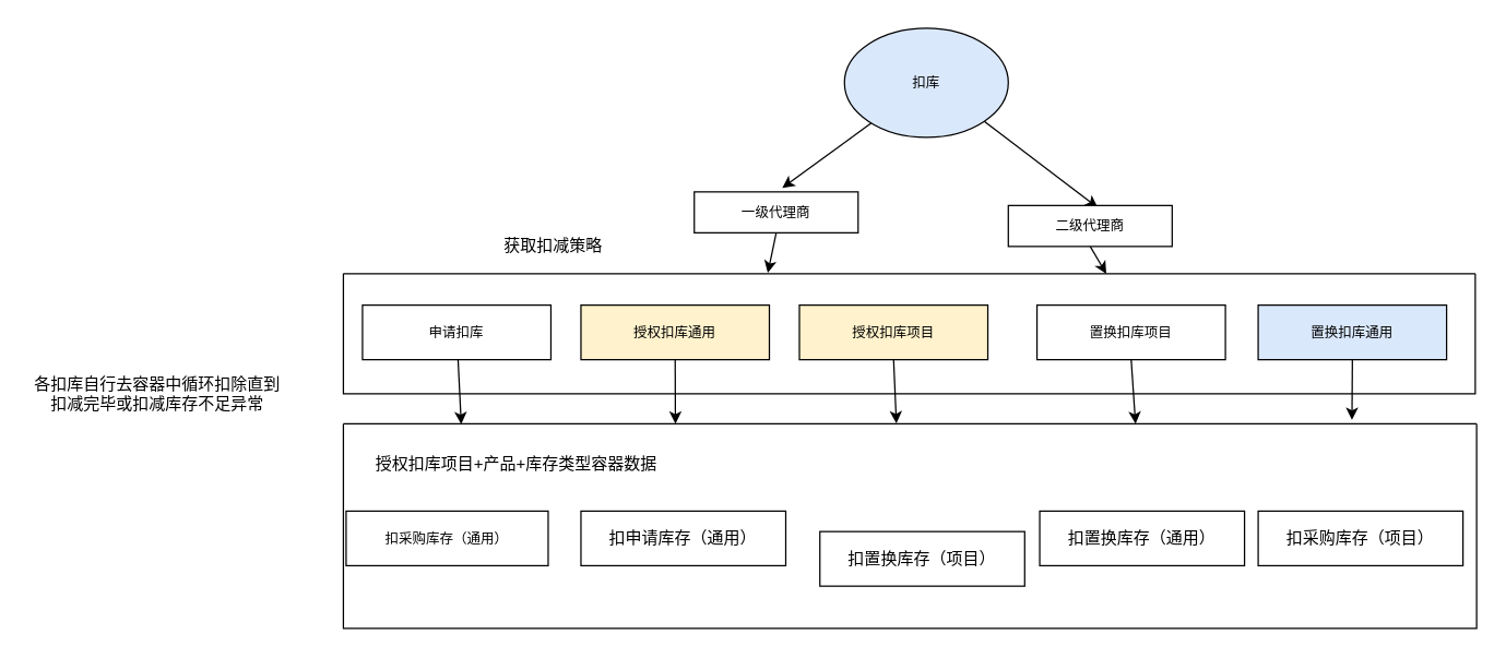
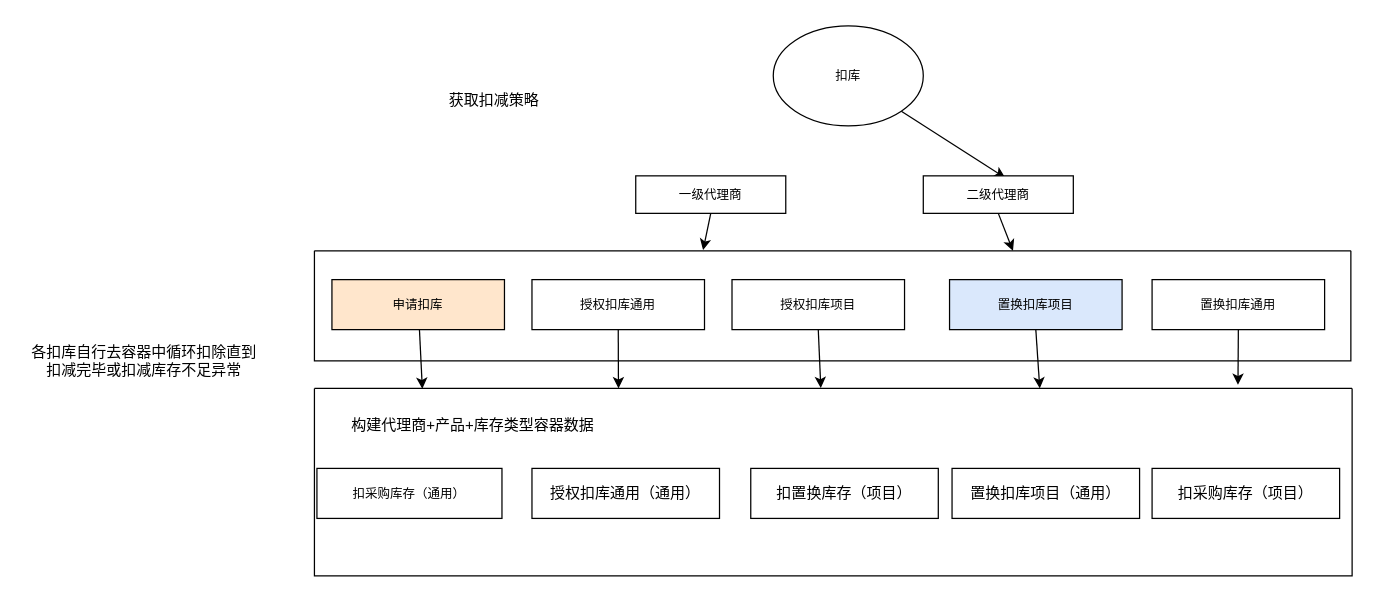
  <mxCell id="0" />
  <mxCell id="1" parent="0" />
  <mxCell id="2" value="&lt;font style=&quot;font-size: 10px;&quot;&gt;扣采购库存（通用）&lt;/font&gt;" style="rounded=0;whiteSpace=wrap;html=1;fontSize=10;" vertex="1" parent="1"><mxGeometry x="253" y="374" width="148" height="40" as="geometry" /></mxCell>
- <mxCell id="3" value="扣申请库存（通用）" style="rounded=0;whiteSpace=wrap;html=1;" vertex="1" parent="1"><mxGeometry x="425" y="374" width="150" height="40" as="geometry" /></mxCell>
- <mxCell id="4" style="rounded=0;orthogonalLoop=1;jettySize=auto;html=1;entryX=0.537;entryY=-0.095;entryDx=0;entryDy=0;entryPerimeter=0;fontSize=10;" edge="1" parent="1" source="6" target="8"><mxGeometry relative="1" as="geometry" /></mxCell>
+ <mxCell id="3" value="授权扣库通用（通用）" style="rounded=0;whiteSpace=wrap;html=1;" vertex="1" parent="1"><mxGeometry x="425" y="374" width="150" height="40" as="geometry" /></mxCell>
  <mxCell id="5" style="edgeStyle=none;rounded=0;orthogonalLoop=1;jettySize=auto;html=1;exitX=1;exitY=1;exitDx=0;exitDy=0;entryX=0.546;entryY=0.053;entryDx=0;entryDy=0;entryPerimeter=0;fontSize=10;" edge="1" parent="1" source="6" target="10"><mxGeometry relative="1" as="geometry" /></mxCell>
- <mxCell id="6" value="扣库" style="ellipse;whiteSpace=wrap;html=1;fontSize=10;fillColor=#dae8fc;" vertex="1" parent="1"><mxGeometry x="618" y="20" width="120" height="80" as="geometry" /></mxCell>
+ <mxCell id="6" value="扣库" style="ellipse;whiteSpace=wrap;html=1;fontSize=10;" vertex="1" parent="1"><mxGeometry x="618" y="20" width="120" height="80" as="geometry" /></mxCell>
  <mxCell id="7" style="edgeStyle=none;rounded=0;orthogonalLoop=1;jettySize=auto;html=1;exitX=0.5;exitY=1;exitDx=0;exitDy=0;entryX=0.375;entryY=-0.007;entryDx=0;entryDy=0;entryPerimeter=0;" edge="1" parent="1" source="8" target="27"><mxGeometry relative="1" as="geometry" /></mxCell>
  <mxCell id="8" value="一级代理商" style="rounded=0;whiteSpace=wrap;html=1;fontSize=10;" vertex="1" parent="1"><mxGeometry x="508" y="140" width="120" height="30" as="geometry" /></mxCell>
  <mxCell id="9" style="edgeStyle=none;rounded=0;orthogonalLoop=1;jettySize=auto;html=1;exitX=0.5;exitY=1;exitDx=0;exitDy=0;entryX=0.674;entryY=0;entryDx=0;entryDy=0;entryPerimeter=0;" edge="1" parent="1" source="10" target="27"><mxGeometry relative="1" as="geometry" /></mxCell>
- <mxCell id="10" value="二级代理商" style="rounded=0;whiteSpace=wrap;html=1;fontSize=10;" vertex="1" parent="1"><mxGeometry x="738" y="150" width="120" height="30" as="geometry" /></mxCell>
+ <mxCell id="10" value="二级代理商" style="rounded=0;whiteSpace=wrap;html=1;fontSize=10;" vertex="1" parent="1"><mxGeometry x="738" y="140" width="120" height="30" as="geometry" /></mxCell>
  <mxCell id="11" style="edgeStyle=none;rounded=0;orthogonalLoop=1;jettySize=auto;html=1;exitX=0.5;exitY=1;exitDx=0;exitDy=0;entryX=0.293;entryY=0;entryDx=0;entryDy=0;entryPerimeter=0;" edge="1" parent="1" source="12" target="24"><mxGeometry relative="1" as="geometry" /></mxCell>
- <mxCell id="12" value="授权扣库通用" style="rounded=0;whiteSpace=wrap;html=1;fontSize=10;fillColor=#fff2cc;" vertex="1" parent="1"><mxGeometry x="425" y="223" width="138" height="40" as="geometry" /></mxCell>
+ <mxCell id="12" value="授权扣库通用" style="rounded=0;whiteSpace=wrap;html=1;fontSize=10;" vertex="1" parent="1"><mxGeometry x="425" y="223" width="138" height="40" as="geometry" /></mxCell>
  <mxCell id="13" style="edgeStyle=none;rounded=0;orthogonalLoop=1;jettySize=auto;html=1;exitX=0.5;exitY=1;exitDx=0;exitDy=0;entryX=0.89;entryY=-0.019;entryDx=0;entryDy=0;entryPerimeter=0;" edge="1" parent="1" source="14" target="24"><mxGeometry relative="1" as="geometry" /></mxCell>
- <mxCell id="14" value="置换扣库通用" style="rounded=0;whiteSpace=wrap;html=1;fontSize=10;fillColor=#dae8fc;" vertex="1" parent="1"><mxGeometry x="921" y="223" width="138" height="40" as="geometry" /></mxCell>
+ <mxCell id="14" value="置换扣库通用" style="rounded=0;whiteSpace=wrap;html=1;fontSize=10;" vertex="1" parent="1"><mxGeometry x="921" y="223" width="138" height="40" as="geometry" /></mxCell>
  <mxCell id="15" style="edgeStyle=none;rounded=0;orthogonalLoop=1;jettySize=auto;html=1;entryX=0.104;entryY=0.002;entryDx=0;entryDy=0;entryPerimeter=0;" edge="1" parent="1" source="16" target="24"><mxGeometry relative="1" as="geometry" /></mxCell>
- <mxCell id="16" value="申请扣库" style="rounded=0;whiteSpace=wrap;html=1;fontSize=10;" vertex="1" parent="1"><mxGeometry x="265" y="223" width="138" height="40" as="geometry" /></mxCell>
+ <mxCell id="16" value="申请扣库" style="rounded=0;whiteSpace=wrap;html=1;fontSize=10;fillColor=#ffe6cc;" vertex="1" parent="1"><mxGeometry x="265" y="223" width="138" height="40" as="geometry" /></mxCell>
  <mxCell id="17" style="edgeStyle=none;rounded=0;orthogonalLoop=1;jettySize=auto;html=1;exitX=0.5;exitY=1;exitDx=0;exitDy=0;entryX=0.488;entryY=-0.002;entryDx=0;entryDy=0;entryPerimeter=0;" edge="1" parent="1" source="18" target="24"><mxGeometry relative="1" as="geometry" /></mxCell>
- <mxCell id="18" value="授权扣库项目" style="rounded=0;whiteSpace=wrap;html=1;fontSize=10;fillColor=#fff2cc;" vertex="1" parent="1"><mxGeometry x="585" y="223" width="138" height="40" as="geometry" /></mxCell>
+ <mxCell id="18" value="授权扣库项目" style="rounded=0;whiteSpace=wrap;html=1;fontSize=10;" vertex="1" parent="1"><mxGeometry x="585" y="223" width="138" height="40" as="geometry" /></mxCell>
  <mxCell id="19" style="edgeStyle=none;rounded=0;orthogonalLoop=1;jettySize=auto;html=1;exitX=0.5;exitY=1;exitDx=0;exitDy=0;entryX=0.699;entryY=0;entryDx=0;entryDy=0;entryPerimeter=0;" edge="1" parent="1" source="20" target="24"><mxGeometry relative="1" as="geometry" /></mxCell>
- <mxCell id="20" value="置换扣库项目" style="rounded=0;whiteSpace=wrap;html=1;fontSize=10;" vertex="1" parent="1"><mxGeometry x="759" y="223" width="138" height="40" as="geometry" /></mxCell>
+ <mxCell id="20" value="置换扣库项目" style="rounded=0;whiteSpace=wrap;html=1;fontSize=10;fillColor=#dae8fc;" vertex="1" parent="1"><mxGeometry x="759" y="223" width="138" height="40" as="geometry" /></mxCell>
  <mxCell id="21" value="扣采购库存（项目）" style="rounded=0;whiteSpace=wrap;html=1;" vertex="1" parent="1"><mxGeometry x="921" y="374" width="150" height="40" as="geometry" /></mxCell>
- <mxCell id="22" value="扣置换库存（通用）" style="rounded=0;whiteSpace=wrap;html=1;" vertex="1" parent="1"><mxGeometry x="761" y="374" width="150" height="40" as="geometry" /></mxCell>
- <mxCell id="23" value="扣置换库存（项目）" style="rounded=0;whiteSpace=wrap;html=1;" vertex="1" parent="1"><mxGeometry x="600" y="389" width="150" height="40" as="geometry" /></mxCell>
+ <mxCell id="22" value="置换扣库项目（通用）" style="rounded=0;whiteSpace=wrap;html=1;" vertex="1" parent="1"><mxGeometry x="761" y="374" width="150" height="40" as="geometry" /></mxCell>
+ <mxCell id="23" value="扣置换库存（项目）" style="rounded=0;whiteSpace=wrap;html=1;" vertex="1" parent="1"><mxGeometry x="600" y="374" width="150" height="40" as="geometry" /></mxCell>
  <mxCell id="24" value="" style="swimlane;startSize=0;" vertex="1" parent="1"><mxGeometry x="251" y="310" width="830" height="150" as="geometry" /></mxCell>
- <mxCell id="25" value="授权扣库项目+产品+库存类型容器数据" style="text;html=1;strokeColor=none;fillColor=none;align=center;verticalAlign=middle;whiteSpace=wrap;rounded=0;" vertex="1" parent="24"><mxGeometry x="12" y="20" width="230" height="20" as="geometry" /></mxCell>
+ <mxCell id="25" value="构建代理商+产品+库存类型容器数据" style="text;html=1;strokeColor=none;fillColor=none;align=center;verticalAlign=middle;whiteSpace=wrap;rounded=0;" vertex="1" parent="24"><mxGeometry x="12" y="20" width="230" height="20" as="geometry" /></mxCell>
  <mxCell id="26" value="各扣库自行去容器中循环扣除直到扣减完毕或扣减库存不足异常" style="text;html=1;strokeColor=none;fillColor=none;align=center;verticalAlign=middle;whiteSpace=wrap;rounded=0;" vertex="1" parent="1"><mxGeometry x="20" y="263" width="190" height="50" as="geometry" /></mxCell>
  <mxCell id="27" value="" style="swimlane;startSize=0;" vertex="1" parent="1"><mxGeometry x="251" y="200" width="829" height="88" as="geometry" /></mxCell>
- <mxCell id="28" value="获取扣减策略" style="text;html=1;strokeColor=none;fillColor=none;align=center;verticalAlign=middle;whiteSpace=wrap;rounded=0;" vertex="1" parent="1"><mxGeometry x="360" y="170" width="90" height="20" as="geometry" /></mxCell>
+ <mxCell id="28" value="获取扣减策略" style="text;html=1;strokeColor=none;fillColor=none;align=center;verticalAlign=middle;whiteSpace=wrap;rounded=0;" vertex="1" parent="1"><mxGeometry x="350" y="70" width="90" height="20" as="geometry" /></mxCell>
